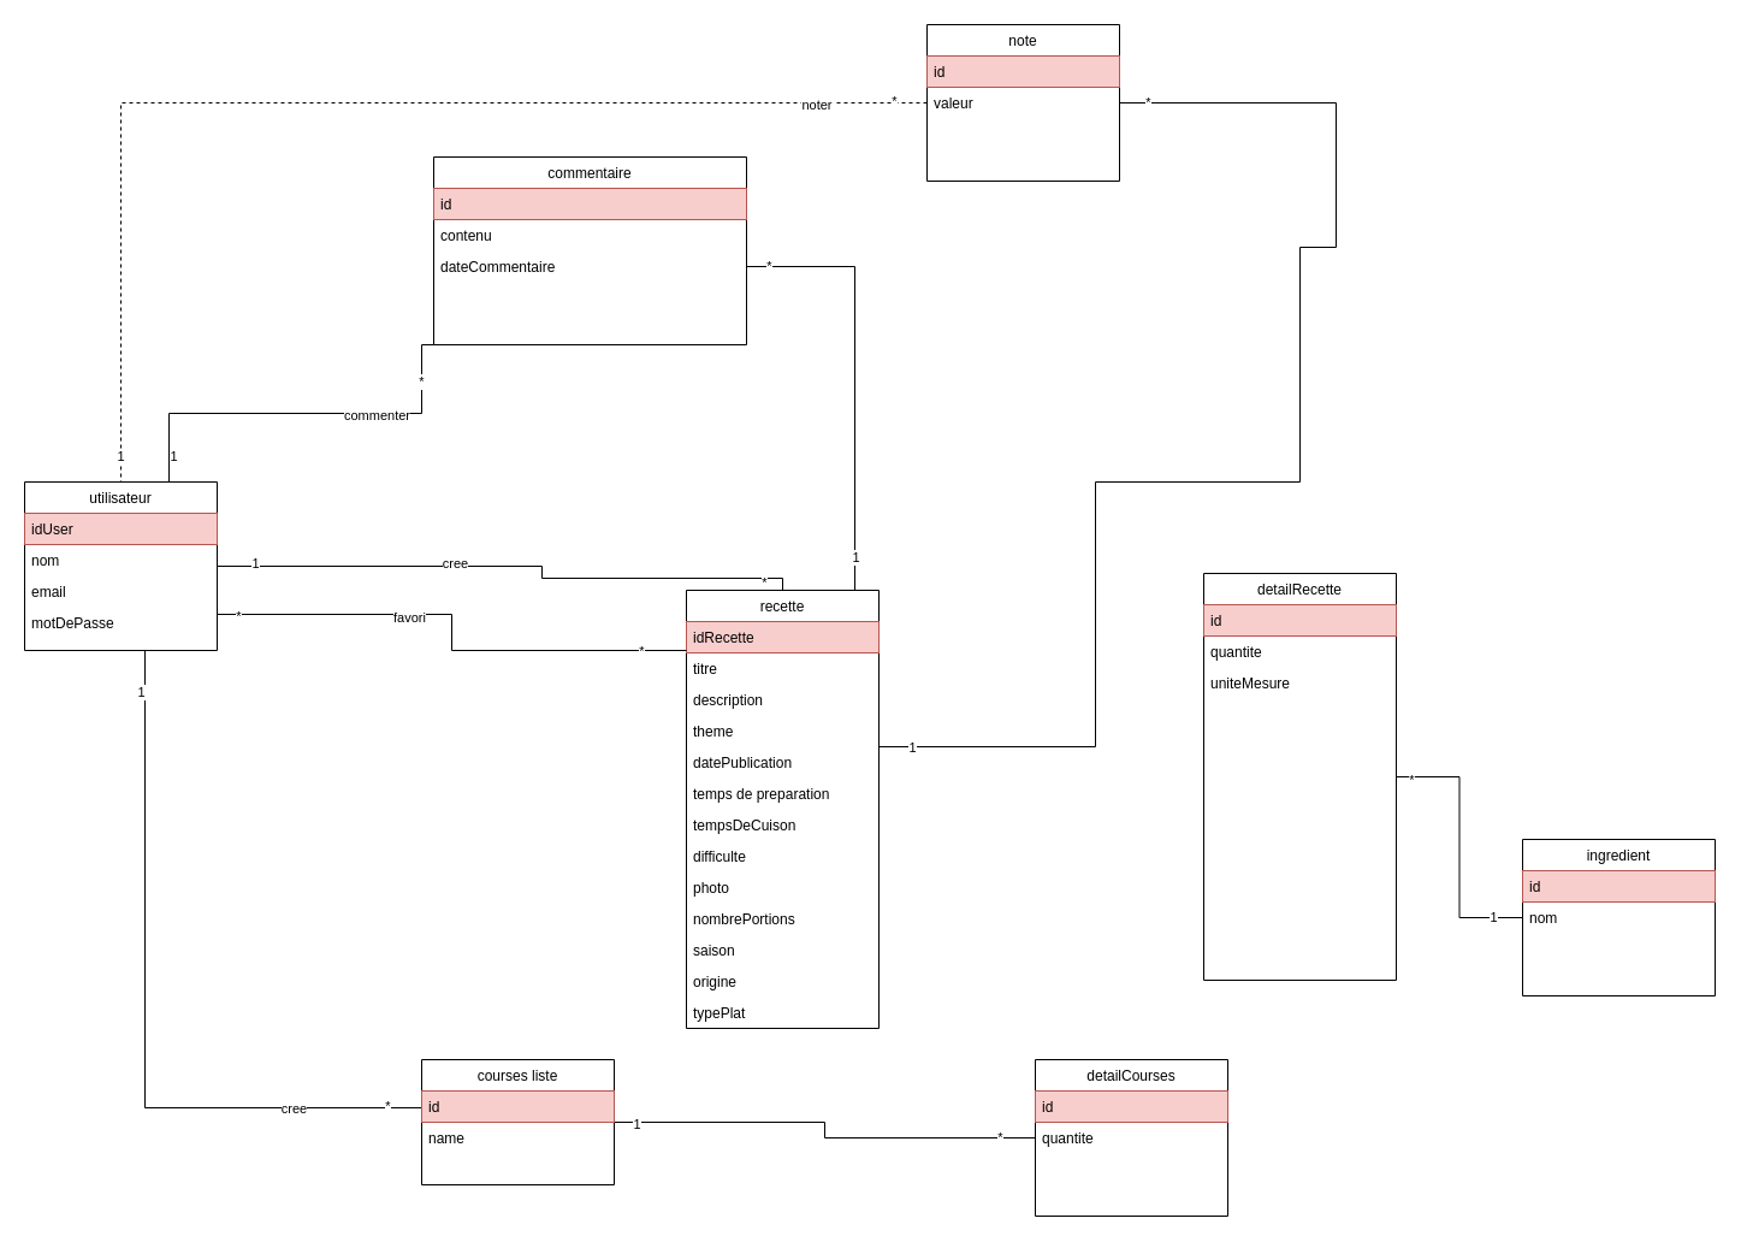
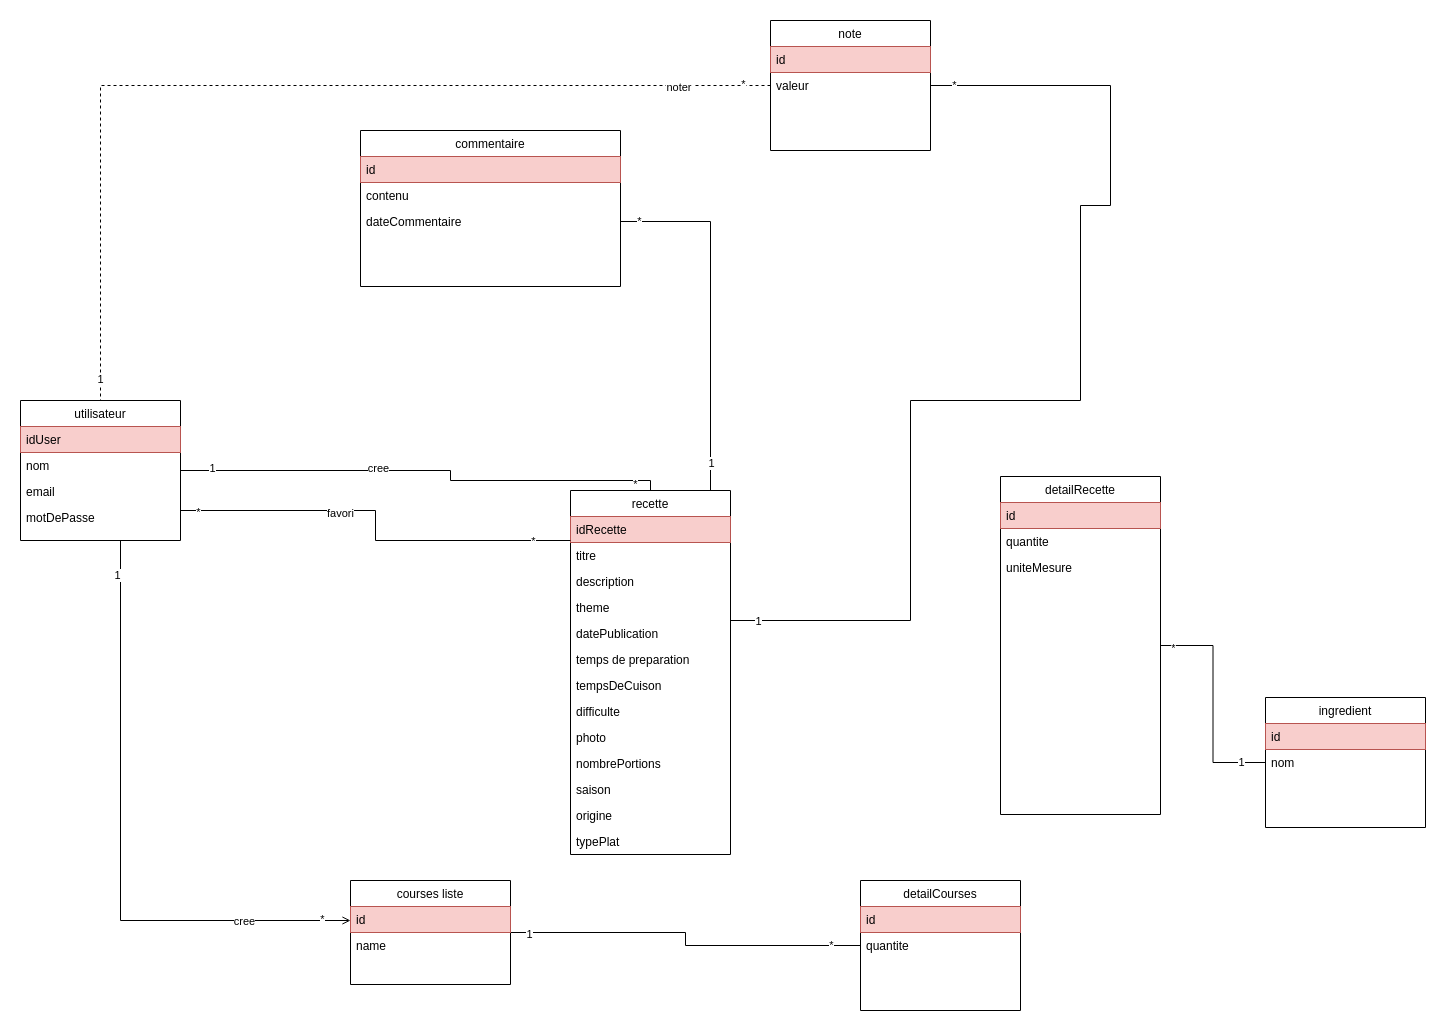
  <mxCell id="0" />
  <mxCell id="1" parent="0" />
- <mxCell id="2" style="edgeStyle=orthogonalEdgeStyle;rounded=0;orthogonalLoop=1;jettySize=auto;html=1;endArrow=none;endFill=0;" parent="1" source="6" target="59" edge="1"><mxGeometry relative="1" as="geometry"><Array as="points"><mxPoint x="120" y="920" /></Array></mxGeometry></mxCell>
+ <mxCell id="2" style="edgeStyle=orthogonalEdgeStyle;rounded=0;orthogonalLoop=1;jettySize=auto;html=1;endArrow=open;endFill=0;" parent="1" source="6" target="59" edge="1"><mxGeometry relative="1" as="geometry"><Array as="points"><mxPoint x="120" y="920" /></Array></mxGeometry></mxCell>
  <mxCell id="3" value="*" style="edgeLabel;html=1;align=center;verticalAlign=middle;resizable=0;points=[];" parent="2" vertex="1" connectable="0"><mxGeometry x="0.905" y="2" relative="1" as="geometry"><mxPoint as="offset" /></mxGeometry></mxCell>
  <mxCell id="4" value="1" style="edgeLabel;html=1;align=center;verticalAlign=middle;resizable=0;points=[];" parent="2" vertex="1" connectable="0"><mxGeometry x="-0.888" y="-4" relative="1" as="geometry"><mxPoint as="offset" /></mxGeometry></mxCell>
  <mxCell id="5" value="cree" style="edgeLabel;html=1;align=center;verticalAlign=middle;resizable=0;points=[];" parent="2" vertex="1" connectable="0"><mxGeometry x="0.649" relative="1" as="geometry"><mxPoint as="offset" /></mxGeometry></mxCell>
  <mxCell id="6" value="utilisateur" style="swimlane;fontStyle=0;align=center;verticalAlign=top;childLayout=stackLayout;horizontal=1;startSize=26;horizontalStack=0;resizeParent=1;resizeLast=0;collapsible=1;marginBottom=0;rounded=0;shadow=0;strokeWidth=1;" parent="1" vertex="1"><mxGeometry x="20" y="400" width="160" height="140" as="geometry"><mxRectangle x="550" y="140" width="160" height="26" as="alternateBounds" /></mxGeometry></mxCell>
  <mxCell id="7" value="idUser" style="text;align=left;verticalAlign=top;spacingLeft=4;spacingRight=4;overflow=hidden;rotatable=0;points=[[0,0.5],[1,0.5]];portConstraint=eastwest;fillColor=#f8cecc;strokeColor=#b85450;" parent="6" vertex="1"><mxGeometry y="26" width="160" height="26" as="geometry" /></mxCell>
  <mxCell id="8" value="nom" style="text;align=left;verticalAlign=top;spacingLeft=4;spacingRight=4;overflow=hidden;rotatable=0;points=[[0,0.5],[1,0.5]];portConstraint=eastwest;rounded=0;shadow=0;html=0;" parent="6" vertex="1"><mxGeometry y="52" width="160" height="26" as="geometry" /></mxCell>
  <mxCell id="9" value="email" style="text;align=left;verticalAlign=top;spacingLeft=4;spacingRight=4;overflow=hidden;rotatable=0;points=[[0,0.5],[1,0.5]];portConstraint=eastwest;rounded=0;shadow=0;html=0;" parent="6" vertex="1"><mxGeometry y="78" width="160" height="26" as="geometry" /></mxCell>
  <mxCell id="10" value="motDePasse" style="text;align=left;verticalAlign=top;spacingLeft=4;spacingRight=4;overflow=hidden;rotatable=0;points=[[0,0.5],[1,0.5]];portConstraint=eastwest;rounded=0;shadow=0;html=0;" parent="6" vertex="1"><mxGeometry y="104" width="160" height="26" as="geometry" /></mxCell>
  <mxCell id="11" style="edgeStyle=orthogonalEdgeStyle;rounded=0;orthogonalLoop=1;jettySize=auto;html=1;endArrow=none;endFill=0;" parent="1" source="18" target="36" edge="1"><mxGeometry relative="1" as="geometry"><Array as="points"><mxPoint x="910" y="620" /><mxPoint x="910" y="400" /><mxPoint x="1080" y="400" /><mxPoint x="1080" y="205" /><mxPoint x="1110" y="205" /><mxPoint x="1110" y="85" /></Array><mxPoint x="910" y="450" as="sourcePoint" /><mxPoint x="1110" y="110" as="targetPoint" /></mxGeometry></mxCell>
  <mxCell id="12" value="1" style="edgeLabel;html=1;align=center;verticalAlign=middle;resizable=0;points=[];" parent="11" vertex="1" connectable="0"><mxGeometry x="-0.951" relative="1" as="geometry"><mxPoint as="offset" /></mxGeometry></mxCell>
  <mxCell id="13" value="*" style="edgeLabel;html=1;align=center;verticalAlign=middle;resizable=0;points=[];" parent="11" vertex="1" connectable="0"><mxGeometry x="0.958" y="-1" relative="1" as="geometry"><mxPoint as="offset" /></mxGeometry></mxCell>
  <mxCell id="14" style="edgeStyle=orthogonalEdgeStyle;rounded=0;orthogonalLoop=1;jettySize=auto;html=1;endArrow=none;endFill=0;" parent="1" source="18" target="6" edge="1"><mxGeometry relative="1" as="geometry"><mxPoint x="480" y="762" as="targetPoint" /><Array as="points"><mxPoint x="650" y="480" /><mxPoint x="450" y="480" /><mxPoint x="450" y="470" /></Array></mxGeometry></mxCell>
  <mxCell id="15" value="*" style="edgeLabel;html=1;align=center;verticalAlign=middle;resizable=0;points=[];" parent="14" vertex="1" connectable="0"><mxGeometry x="-0.893" y="3" relative="1" as="geometry"><mxPoint as="offset" /></mxGeometry></mxCell>
  <mxCell id="16" value="1" style="edgeLabel;html=1;align=center;verticalAlign=middle;resizable=0;points=[];" parent="14" vertex="1" connectable="0"><mxGeometry x="0.874" y="-3" relative="1" as="geometry"><mxPoint as="offset" /></mxGeometry></mxCell>
  <mxCell id="17" value="cree" style="edgeLabel;html=1;align=center;verticalAlign=middle;resizable=0;points=[];" parent="14" vertex="1" connectable="0"><mxGeometry x="0.196" y="-3" relative="1" as="geometry"><mxPoint as="offset" /></mxGeometry></mxCell>
  <mxCell id="18" value="recette" style="swimlane;fontStyle=0;align=center;verticalAlign=top;childLayout=stackLayout;horizontal=1;startSize=26;horizontalStack=0;resizeParent=1;resizeLast=0;collapsible=1;marginBottom=0;rounded=0;shadow=0;strokeWidth=1;" parent="1" vertex="1"><mxGeometry x="570" y="490" width="160" height="364" as="geometry"><mxRectangle x="550" y="140" width="160" height="26" as="alternateBounds" /></mxGeometry></mxCell>
  <mxCell id="19" value="idRecette" style="text;align=left;verticalAlign=top;spacingLeft=4;spacingRight=4;overflow=hidden;rotatable=0;points=[[0,0.5],[1,0.5]];portConstraint=eastwest;fillColor=#f8cecc;strokeColor=#b85450;" parent="18" vertex="1"><mxGeometry y="26" width="160" height="26" as="geometry" /></mxCell>
  <mxCell id="20" value="titre " style="text;align=left;verticalAlign=top;spacingLeft=4;spacingRight=4;overflow=hidden;rotatable=0;points=[[0,0.5],[1,0.5]];portConstraint=eastwest;rounded=0;shadow=0;html=0;" parent="18" vertex="1"><mxGeometry y="52" width="160" height="26" as="geometry" /></mxCell>
  <mxCell id="21" value="description&#10;" style="text;align=left;verticalAlign=top;spacingLeft=4;spacingRight=4;overflow=hidden;rotatable=0;points=[[0,0.5],[1,0.5]];portConstraint=eastwest;rounded=0;shadow=0;html=0;" parent="18" vertex="1"><mxGeometry y="78" width="160" height="26" as="geometry" /></mxCell>
  <mxCell id="22" value="theme" style="text;align=left;verticalAlign=top;spacingLeft=4;spacingRight=4;overflow=hidden;rotatable=0;points=[[0,0.5],[1,0.5]];portConstraint=eastwest;rounded=0;shadow=0;html=0;" parent="18" vertex="1"><mxGeometry y="104" width="160" height="26" as="geometry" /></mxCell>
  <mxCell id="23" value="datePublication " style="text;align=left;verticalAlign=top;spacingLeft=4;spacingRight=4;overflow=hidden;rotatable=0;points=[[0,0.5],[1,0.5]];portConstraint=eastwest;rounded=0;shadow=0;html=0;" parent="18" vertex="1"><mxGeometry y="130" width="160" height="26" as="geometry" /></mxCell>
  <mxCell id="24" value="temps de preparation " style="text;align=left;verticalAlign=top;spacingLeft=4;spacingRight=4;overflow=hidden;rotatable=0;points=[[0,0.5],[1,0.5]];portConstraint=eastwest;rounded=0;shadow=0;html=0;" parent="18" vertex="1"><mxGeometry y="156" width="160" height="26" as="geometry" /></mxCell>
  <mxCell id="25" value="tempsDeCuison" style="text;align=left;verticalAlign=top;spacingLeft=4;spacingRight=4;overflow=hidden;rotatable=0;points=[[0,0.5],[1,0.5]];portConstraint=eastwest;rounded=0;shadow=0;html=0;" parent="18" vertex="1"><mxGeometry y="182" width="160" height="26" as="geometry" /></mxCell>
  <mxCell id="26" value="difficulte" style="text;align=left;verticalAlign=top;spacingLeft=4;spacingRight=4;overflow=hidden;rotatable=0;points=[[0,0.5],[1,0.5]];portConstraint=eastwest;rounded=0;shadow=0;html=0;" parent="18" vertex="1"><mxGeometry y="208" width="160" height="26" as="geometry" /></mxCell>
  <mxCell id="27" value="photo" style="text;align=left;verticalAlign=top;spacingLeft=4;spacingRight=4;overflow=hidden;rotatable=0;points=[[0,0.5],[1,0.5]];portConstraint=eastwest;rounded=0;shadow=0;html=0;" parent="18" vertex="1"><mxGeometry y="234" width="160" height="26" as="geometry" /></mxCell>
  <mxCell id="28" value="nombrePortions" style="text;align=left;verticalAlign=top;spacingLeft=4;spacingRight=4;overflow=hidden;rotatable=0;points=[[0,0.5],[1,0.5]];portConstraint=eastwest;rounded=0;shadow=0;html=0;" parent="18" vertex="1"><mxGeometry y="260" width="160" height="26" as="geometry" /></mxCell>
  <mxCell id="29" value="saison" style="text;align=left;verticalAlign=top;spacingLeft=4;spacingRight=4;overflow=hidden;rotatable=0;points=[[0,0.5],[1,0.5]];portConstraint=eastwest;rounded=0;shadow=0;html=0;" parent="18" vertex="1"><mxGeometry y="286" width="160" height="26" as="geometry" /></mxCell>
  <mxCell id="30" value="origine" style="text;align=left;verticalAlign=top;spacingLeft=4;spacingRight=4;overflow=hidden;rotatable=0;points=[[0,0.5],[1,0.5]];portConstraint=eastwest;rounded=0;shadow=0;html=0;" parent="18" vertex="1"><mxGeometry y="312" width="160" height="26" as="geometry" /></mxCell>
  <mxCell id="31" value="typePlat" style="text;align=left;verticalAlign=top;spacingLeft=4;spacingRight=4;overflow=hidden;rotatable=0;points=[[0,0.5],[1,0.5]];portConstraint=eastwest;rounded=0;shadow=0;html=0;" vertex="1" parent="18"><mxGeometry y="338" width="160" height="26" as="geometry" /></mxCell>
  <mxCell id="32" style="edgeStyle=orthogonalEdgeStyle;rounded=0;orthogonalLoop=1;jettySize=auto;html=1;endArrow=none;endFill=0;dashed=1;" parent="1" source="36" target="6" edge="1"><mxGeometry relative="1" as="geometry" /></mxCell>
  <mxCell id="33" value="1" style="edgeLabel;html=1;align=center;verticalAlign=middle;resizable=0;points=[];" parent="32" vertex="1" connectable="0"><mxGeometry x="0.955" y="-1" relative="1" as="geometry"><mxPoint as="offset" /></mxGeometry></mxCell>
  <mxCell id="34" value="*" style="edgeLabel;html=1;align=center;verticalAlign=middle;resizable=0;points=[];" parent="32" vertex="1" connectable="0"><mxGeometry x="-0.943" y="-2" relative="1" as="geometry"><mxPoint as="offset" /></mxGeometry></mxCell>
  <mxCell id="35" value="noter&amp;nbsp;" style="edgeLabel;html=1;align=center;verticalAlign=middle;resizable=0;points=[];" parent="32" vertex="1" connectable="0"><mxGeometry x="-0.816" y="1" relative="1" as="geometry"><mxPoint as="offset" /></mxGeometry></mxCell>
  <mxCell id="36" value="note" style="swimlane;fontStyle=0;align=center;verticalAlign=top;childLayout=stackLayout;horizontal=1;startSize=26;horizontalStack=0;resizeParent=1;resizeLast=0;collapsible=1;marginBottom=0;rounded=0;shadow=0;strokeWidth=1;" parent="1" vertex="1"><mxGeometry x="770" y="20" width="160" height="130" as="geometry"><mxRectangle x="130" y="380" width="160" height="26" as="alternateBounds" /></mxGeometry></mxCell>
  <mxCell id="37" value="id" style="text;align=left;verticalAlign=top;spacingLeft=4;spacingRight=4;overflow=hidden;rotatable=0;points=[[0,0.5],[1,0.5]];portConstraint=eastwest;fillColor=#f8cecc;strokeColor=#b85450;" parent="36" vertex="1"><mxGeometry y="26" width="160" height="26" as="geometry" /></mxCell>
  <mxCell id="38" value="valeur" style="text;align=left;verticalAlign=top;spacingLeft=4;spacingRight=4;overflow=hidden;rotatable=0;points=[[0,0.5],[1,0.5]];portConstraint=eastwest;rounded=0;shadow=0;html=0;" parent="36" vertex="1"><mxGeometry y="52" width="160" height="26" as="geometry" /></mxCell>
- <mxCell id="39" style="edgeStyle=orthogonalEdgeStyle;rounded=0;orthogonalLoop=1;jettySize=auto;html=1;exitX=0.5;exitY=1;exitDx=0;exitDy=0;endArrow=none;endFill=0;" parent="1" source="46" target="6" edge="1"><mxGeometry relative="1" as="geometry"><Array as="points"><mxPoint x="350" y="286" /><mxPoint x="350" y="343" /><mxPoint x="140" y="343" /></Array></mxGeometry></mxCell>
- <mxCell id="40" value="*" style="edgeLabel;html=1;align=center;verticalAlign=middle;resizable=0;points=[];" parent="39" vertex="1" connectable="0"><mxGeometry x="-0.267" y="-1" relative="1" as="geometry"><mxPoint as="offset" /></mxGeometry></mxCell>
- <mxCell id="41" value="1" style="edgeLabel;html=1;align=center;verticalAlign=middle;resizable=0;points=[];" parent="39" vertex="1" connectable="0"><mxGeometry x="0.905" y="3" relative="1" as="geometry"><mxPoint as="offset" /></mxGeometry></mxCell>
- <mxCell id="42" value="commenter" style="edgeLabel;html=1;align=center;verticalAlign=middle;resizable=0;points=[];" parent="39" vertex="1" connectable="0"><mxGeometry x="0.011" y="1" relative="1" as="geometry"><mxPoint as="offset" /></mxGeometry></mxCell>
  <mxCell id="43" style="edgeStyle=orthogonalEdgeStyle;rounded=0;orthogonalLoop=1;jettySize=auto;html=1;endArrow=none;endFill=0;" parent="1" source="49" target="18" edge="1"><mxGeometry relative="1" as="geometry"><Array as="points"><mxPoint x="710" y="221" /></Array></mxGeometry></mxCell>
  <mxCell id="44" value="1" style="edgeLabel;html=1;align=center;verticalAlign=middle;resizable=0;points=[];" parent="43" vertex="1" connectable="0"><mxGeometry x="0.846" relative="1" as="geometry"><mxPoint as="offset" /></mxGeometry></mxCell>
  <mxCell id="45" value="*" style="edgeLabel;html=1;align=center;verticalAlign=middle;resizable=0;points=[];" parent="43" vertex="1" connectable="0"><mxGeometry x="-0.9" y="1" relative="1" as="geometry"><mxPoint as="offset" /></mxGeometry></mxCell>
  <mxCell id="46" value="commentaire" style="swimlane;fontStyle=0;align=center;verticalAlign=top;childLayout=stackLayout;horizontal=1;startSize=26;horizontalStack=0;resizeParent=1;resizeLast=0;collapsible=1;marginBottom=0;rounded=0;shadow=0;strokeWidth=1;" parent="1" vertex="1"><mxGeometry x="360" y="130" width="260" height="156" as="geometry"><mxRectangle x="130" y="380" width="160" height="26" as="alternateBounds" /></mxGeometry></mxCell>
  <mxCell id="47" value="id " style="text;align=left;verticalAlign=top;spacingLeft=4;spacingRight=4;overflow=hidden;rotatable=0;points=[[0,0.5],[1,0.5]];portConstraint=eastwest;fillColor=#f8cecc;strokeColor=#b85450;" parent="46" vertex="1"><mxGeometry y="26" width="260" height="26" as="geometry" /></mxCell>
  <mxCell id="48" value="contenu" style="text;align=left;verticalAlign=top;spacingLeft=4;spacingRight=4;overflow=hidden;rotatable=0;points=[[0,0.5],[1,0.5]];portConstraint=eastwest;rounded=0;shadow=0;html=0;" parent="46" vertex="1"><mxGeometry y="52" width="260" height="26" as="geometry" /></mxCell>
  <mxCell id="49" value="dateCommentaire" style="text;align=left;verticalAlign=top;spacingLeft=4;spacingRight=4;overflow=hidden;rotatable=0;points=[[0,0.5],[1,0.5]];portConstraint=eastwest;rounded=0;shadow=0;html=0;" parent="46" vertex="1"><mxGeometry y="78" width="260" height="26" as="geometry" /></mxCell>
  <mxCell id="50" style="edgeStyle=orthogonalEdgeStyle;rounded=0;orthogonalLoop=1;jettySize=auto;html=1;endArrow=none;endFill=0;" parent="1" source="53" target="62" edge="1"><mxGeometry relative="1" as="geometry" /></mxCell>
  <mxCell id="51" value="*" style="edgeLabel;html=1;align=center;verticalAlign=middle;resizable=0;points=[];" parent="50" vertex="1" connectable="0"><mxGeometry x="0.893" y="2" relative="1" as="geometry"><mxPoint as="offset" /></mxGeometry></mxCell>
  <mxCell id="52" value="1" style="edgeLabel;html=1;align=center;verticalAlign=middle;resizable=0;points=[];" parent="50" vertex="1" connectable="0"><mxGeometry x="-0.775" y="-1" relative="1" as="geometry"><mxPoint as="offset" /></mxGeometry></mxCell>
  <mxCell id="53" value="ingredient" style="swimlane;fontStyle=0;align=center;verticalAlign=top;childLayout=stackLayout;horizontal=1;startSize=26;horizontalStack=0;resizeParent=1;resizeLast=0;collapsible=1;marginBottom=0;rounded=0;shadow=0;strokeWidth=1;" parent="1" vertex="1"><mxGeometry x="1265" y="697" width="160" height="130" as="geometry"><mxRectangle x="130" y="380" width="160" height="26" as="alternateBounds" /></mxGeometry></mxCell>
  <mxCell id="54" value="id " style="text;align=left;verticalAlign=top;spacingLeft=4;spacingRight=4;overflow=hidden;rotatable=0;points=[[0,0.5],[1,0.5]];portConstraint=eastwest;fillColor=#f8cecc;strokeColor=#b85450;" parent="53" vertex="1"><mxGeometry y="26" width="160" height="26" as="geometry" /></mxCell>
  <mxCell id="55" value="nom" style="text;align=left;verticalAlign=top;spacingLeft=4;spacingRight=4;overflow=hidden;rotatable=0;points=[[0,0.5],[1,0.5]];portConstraint=eastwest;rounded=0;shadow=0;html=0;" parent="53" vertex="1"><mxGeometry y="52" width="160" height="26" as="geometry" /></mxCell>
  <mxCell id="56" style="edgeStyle=orthogonalEdgeStyle;rounded=0;orthogonalLoop=1;jettySize=auto;html=1;endArrow=none;endFill=0;" parent="1" source="59" target="66" edge="1"><mxGeometry relative="1" as="geometry" /></mxCell>
  <mxCell id="57" value="*" style="edgeLabel;html=1;align=center;verticalAlign=middle;resizable=0;points=[];" parent="56" vertex="1" connectable="0"><mxGeometry x="0.835" y="1" relative="1" as="geometry"><mxPoint as="offset" /></mxGeometry></mxCell>
  <mxCell id="58" value="1" style="edgeLabel;html=1;align=center;verticalAlign=middle;resizable=0;points=[];" parent="56" vertex="1" connectable="0"><mxGeometry x="-0.901" y="-1" relative="1" as="geometry"><mxPoint as="offset" /></mxGeometry></mxCell>
  <mxCell id="59" value="courses liste" style="swimlane;fontStyle=0;align=center;verticalAlign=top;childLayout=stackLayout;horizontal=1;startSize=26;horizontalStack=0;resizeParent=1;resizeLast=0;collapsible=1;marginBottom=0;rounded=0;shadow=0;strokeWidth=1;" parent="1" vertex="1"><mxGeometry x="350" y="880" width="160" height="104" as="geometry"><mxRectangle x="130" y="380" width="160" height="26" as="alternateBounds" /></mxGeometry></mxCell>
  <mxCell id="60" value="id" style="text;align=left;verticalAlign=top;spacingLeft=4;spacingRight=4;overflow=hidden;rotatable=0;points=[[0,0.5],[1,0.5]];portConstraint=eastwest;fillColor=#f8cecc;strokeColor=#b85450;" parent="59" vertex="1"><mxGeometry y="26" width="160" height="26" as="geometry" /></mxCell>
  <mxCell id="61" value="name" style="text;align=left;verticalAlign=top;spacingLeft=4;spacingRight=4;overflow=hidden;rotatable=0;points=[[0,0.5],[1,0.5]];portConstraint=eastwest;rounded=0;shadow=0;html=0;" parent="59" vertex="1"><mxGeometry y="52" width="160" height="26" as="geometry" /></mxCell>
  <mxCell id="62" value="detailRecette" style="swimlane;fontStyle=0;align=center;verticalAlign=top;childLayout=stackLayout;horizontal=1;startSize=26;horizontalStack=0;resizeParent=1;resizeLast=0;collapsible=1;marginBottom=0;rounded=0;shadow=0;strokeWidth=1;" parent="1" vertex="1"><mxGeometry x="1000" y="476" width="160" height="338" as="geometry"><mxRectangle x="130" y="380" width="160" height="26" as="alternateBounds" /></mxGeometry></mxCell>
  <mxCell id="63" value="id " style="text;align=left;verticalAlign=top;spacingLeft=4;spacingRight=4;overflow=hidden;rotatable=0;points=[[0,0.5],[1,0.5]];portConstraint=eastwest;fillColor=#f8cecc;strokeColor=#b85450;" parent="62" vertex="1"><mxGeometry y="26" width="160" height="26" as="geometry" /></mxCell>
  <mxCell id="64" value="quantite" style="text;align=left;verticalAlign=top;spacingLeft=4;spacingRight=4;overflow=hidden;rotatable=0;points=[[0,0.5],[1,0.5]];portConstraint=eastwest;rounded=0;shadow=0;html=0;" parent="62" vertex="1"><mxGeometry y="52" width="160" height="26" as="geometry" /></mxCell>
  <mxCell id="65" value="uniteMesure" style="text;align=left;verticalAlign=top;spacingLeft=4;spacingRight=4;overflow=hidden;rotatable=0;points=[[0,0.5],[1,0.5]];portConstraint=eastwest;rounded=0;shadow=0;html=0;" parent="62" vertex="1"><mxGeometry y="78" width="160" height="26" as="geometry" /></mxCell>
  <mxCell id="66" value="detailCourses" style="swimlane;fontStyle=0;align=center;verticalAlign=top;childLayout=stackLayout;horizontal=1;startSize=26;horizontalStack=0;resizeParent=1;resizeLast=0;collapsible=1;marginBottom=0;rounded=0;shadow=0;strokeWidth=1;" parent="1" vertex="1"><mxGeometry x="860" y="880" width="160" height="130" as="geometry"><mxRectangle x="130" y="380" width="160" height="26" as="alternateBounds" /></mxGeometry></mxCell>
  <mxCell id="67" value="id " style="text;align=left;verticalAlign=top;spacingLeft=4;spacingRight=4;overflow=hidden;rotatable=0;points=[[0,0.5],[1,0.5]];portConstraint=eastwest;fillColor=#f8cecc;strokeColor=#b85450;" parent="66" vertex="1"><mxGeometry y="26" width="160" height="26" as="geometry" /></mxCell>
  <mxCell id="68" value="quantite" style="text;align=left;verticalAlign=top;spacingLeft=4;spacingRight=4;overflow=hidden;rotatable=0;points=[[0,0.5],[1,0.5]];portConstraint=eastwest;" parent="66" vertex="1"><mxGeometry y="52" width="160" height="26" as="geometry" /></mxCell>
  <mxCell id="69" style="edgeStyle=orthogonalEdgeStyle;rounded=0;orthogonalLoop=1;jettySize=auto;html=1;endArrow=none;endFill=0;" parent="1" source="6" target="18" edge="1"><mxGeometry relative="1" as="geometry"><Array as="points"><mxPoint x="375" y="510" /><mxPoint x="375" y="540" /></Array></mxGeometry></mxCell>
  <mxCell id="70" value="favori" style="edgeLabel;html=1;align=center;verticalAlign=middle;resizable=0;points=[];" parent="69" vertex="1" connectable="0"><mxGeometry x="-0.243" y="-2" relative="1" as="geometry"><mxPoint as="offset" /></mxGeometry></mxCell>
  <mxCell id="71" value="*" style="edgeLabel;html=1;align=center;verticalAlign=middle;resizable=0;points=[];" parent="69" vertex="1" connectable="0"><mxGeometry x="-0.919" y="-1" relative="1" as="geometry"><mxPoint as="offset" /></mxGeometry></mxCell>
  <mxCell id="72" value="*" style="edgeLabel;html=1;align=center;verticalAlign=middle;resizable=0;points=[];" parent="69" vertex="1" connectable="0"><mxGeometry x="0.819" relative="1" as="geometry"><mxPoint as="offset" /></mxGeometry></mxCell>
